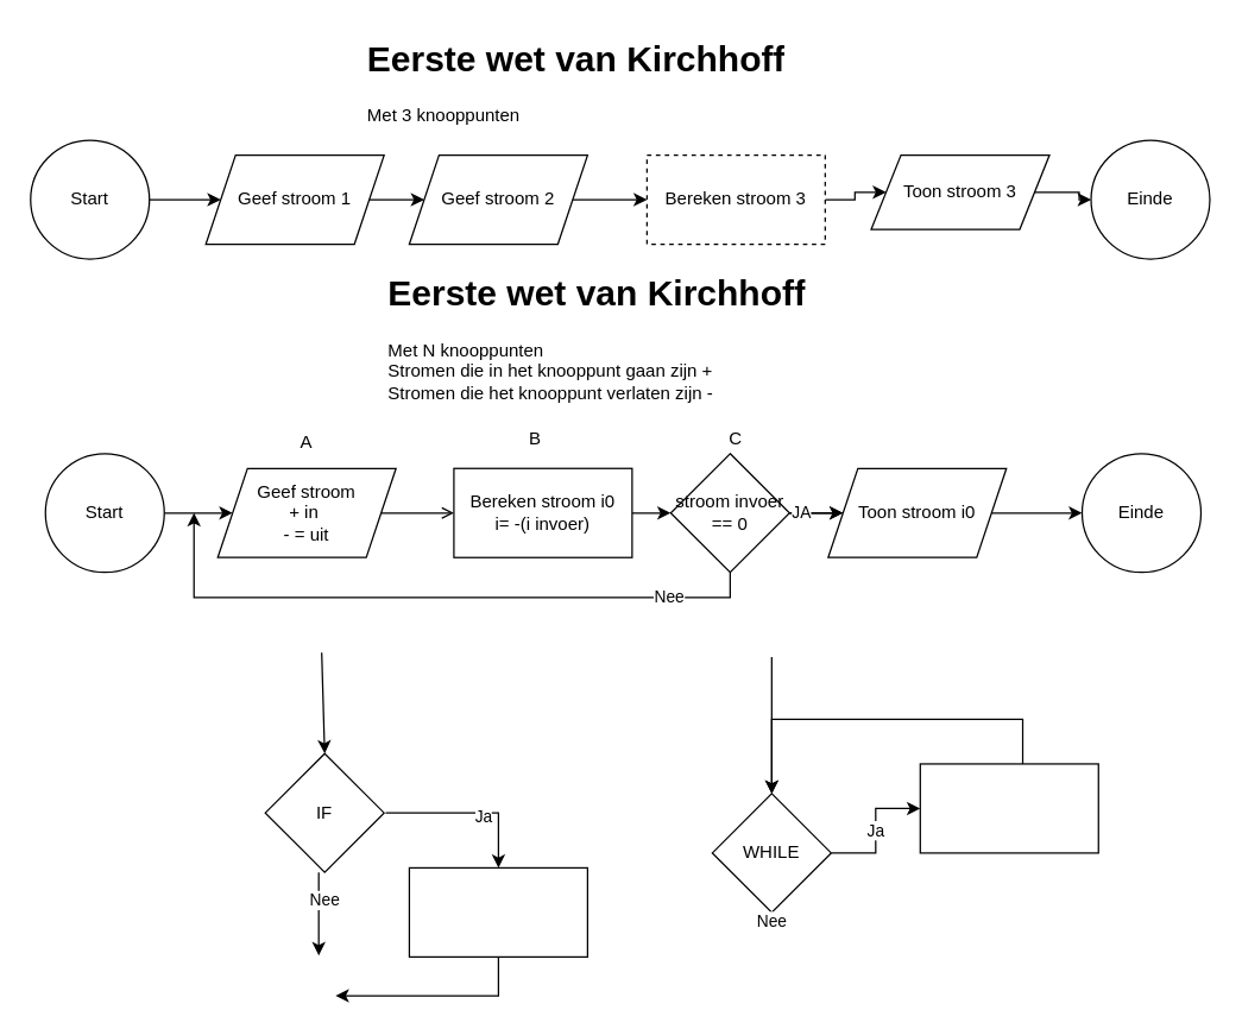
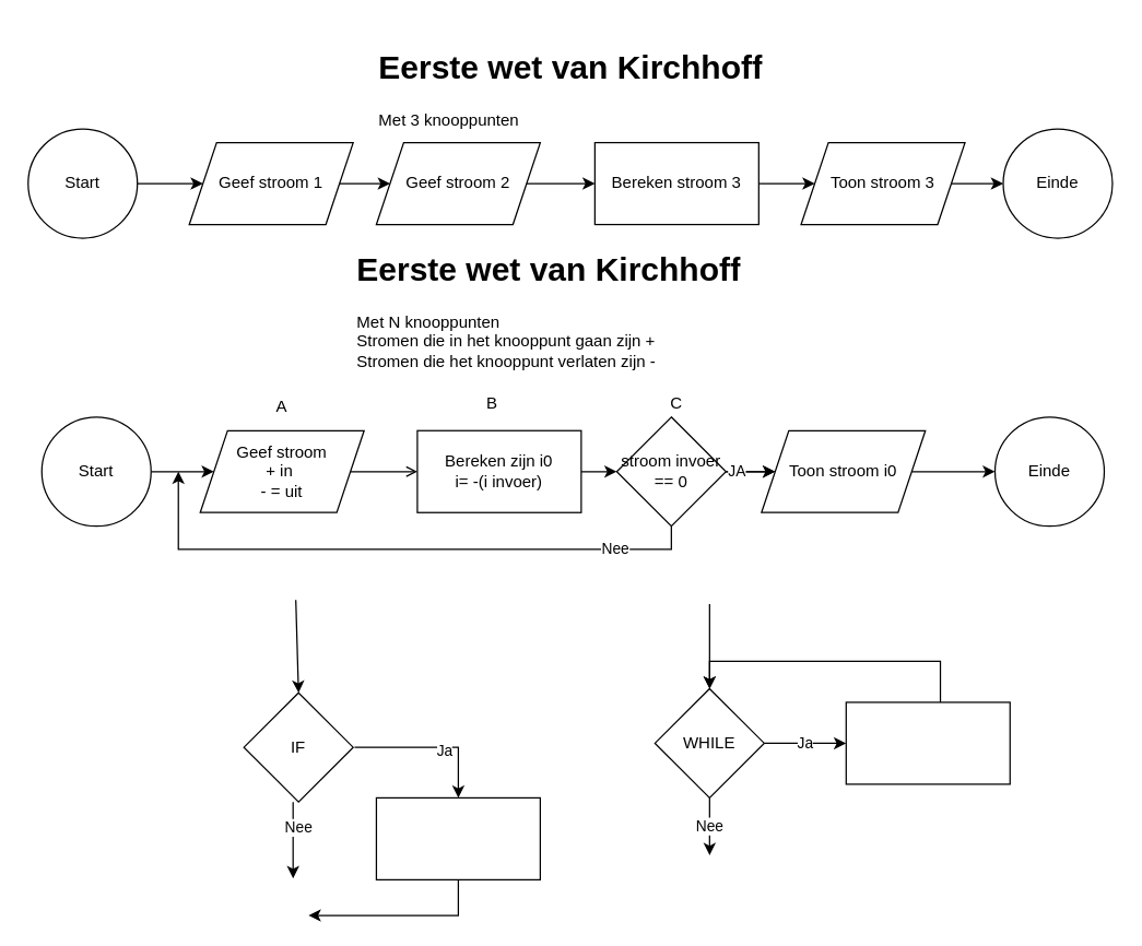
  <mxCell id="0" />
  <mxCell id="1" parent="0" />
  <mxCell id="2" value="" style="edgeStyle=orthogonalEdgeStyle;rounded=0;orthogonalLoop=1;jettySize=auto;html=1;" parent="1" source="3" target="6" edge="1"><mxGeometry relative="1" as="geometry" /></mxCell>
  <mxCell id="3" value="Start" style="ellipse;whiteSpace=wrap;html=1;aspect=fixed;" parent="1" vertex="1"><mxGeometry x="20" y="94" width="80" height="80" as="geometry" /></mxCell>
  <mxCell id="4" value="Einde" style="ellipse;whiteSpace=wrap;html=1;aspect=fixed;" parent="1" vertex="1"><mxGeometry x="734" y="94" width="80" height="80" as="geometry" /></mxCell>
  <mxCell id="5" value="" style="edgeStyle=orthogonalEdgeStyle;rounded=0;orthogonalLoop=1;jettySize=auto;html=1;" parent="1" source="6" target="8" edge="1"><mxGeometry relative="1" as="geometry" /></mxCell>
  <mxCell id="6" value="Geef stroom 1" style="shape=parallelogram;perimeter=parallelogramPerimeter;whiteSpace=wrap;html=1;fixedSize=1;" parent="1" vertex="1"><mxGeometry x="138" y="104" width="120" height="60" as="geometry" /></mxCell>
  <mxCell id="7" value="" style="edgeStyle=orthogonalEdgeStyle;rounded=0;orthogonalLoop=1;jettySize=auto;html=1;" parent="1" source="8" target="10" edge="1"><mxGeometry relative="1" as="geometry" /></mxCell>
  <mxCell id="8" value="Geef stroom 2" style="shape=parallelogram;perimeter=parallelogramPerimeter;whiteSpace=wrap;html=1;fixedSize=1;" parent="1" vertex="1"><mxGeometry x="275" y="104" width="120" height="60" as="geometry" /></mxCell>
  <mxCell id="9" value="" style="edgeStyle=orthogonalEdgeStyle;rounded=0;orthogonalLoop=1;jettySize=auto;html=1;" parent="1" source="10" target="12" edge="1"><mxGeometry relative="1" as="geometry" /></mxCell>
- <mxCell id="10" value="Bereken stroom 3" style="whiteSpace=wrap;html=1;dashed=1;" parent="1" vertex="1"><mxGeometry x="435" y="104" width="120" height="60" as="geometry" /></mxCell>
+ <mxCell id="10" value="Bereken stroom 3" style="whiteSpace=wrap;html=1;" parent="1" vertex="1"><mxGeometry x="435" y="104" width="120" height="60" as="geometry" /></mxCell>
  <mxCell id="11" value="" style="edgeStyle=orthogonalEdgeStyle;rounded=0;orthogonalLoop=1;jettySize=auto;html=1;" parent="1" source="12" target="4" edge="1"><mxGeometry relative="1" as="geometry" /></mxCell>
- <mxCell id="12" value="Toon stroom 3" style="shape=parallelogram;perimeter=parallelogramPerimeter;whiteSpace=wrap;html=1;fixedSize=1;" parent="1" vertex="1"><mxGeometry x="586" y="104" width="120" height="50" as="geometry" /></mxCell>
- <mxCell id="13" value="&lt;h1&gt;Eerste wet van Kirchhoff&lt;/h1&gt;&lt;div&gt;Met 3 knooppunten&lt;/div&gt;" style="text;html=1;strokeColor=none;fillColor=none;spacing=5;spacingTop=-20;whiteSpace=wrap;overflow=hidden;rounded=0;" parent="1" vertex="1"><mxGeometry x="242" y="20" width="337" height="67" as="geometry" /></mxCell>
+ <mxCell id="12" value="Toon stroom 3" style="shape=parallelogram;perimeter=parallelogramPerimeter;whiteSpace=wrap;html=1;fixedSize=1;" parent="1" vertex="1"><mxGeometry x="586" y="104" width="120" height="60" as="geometry" /></mxCell>
+ <mxCell id="13" value="&lt;h1&gt;Eerste wet van Kirchhoff&lt;/h1&gt;&lt;div&gt;Met 3 knooppunten&lt;/div&gt;" style="text;html=1;strokeColor=none;fillColor=none;spacing=5;spacingTop=-20;whiteSpace=wrap;overflow=hidden;rounded=0;" parent="1" vertex="1"><mxGeometry x="272" y="30" width="337" height="67" as="geometry" /></mxCell>
  <mxCell id="14" value="&lt;h1&gt;Eerste wet van Kirchhoff&lt;/h1&gt;&lt;div&gt;Met N knooppunten&lt;/div&gt;&lt;div&gt;Stromen die in het knooppunt gaan zijn +&lt;br&gt;Stromen die het knooppunt verlaten zijn -&lt;/div&gt;&lt;div&gt;&lt;br&gt;&lt;/div&gt;" style="text;html=1;strokeColor=none;fillColor=none;spacing=5;spacingTop=-20;whiteSpace=wrap;overflow=hidden;rounded=0;" parent="1" vertex="1"><mxGeometry x="256" y="178" width="337" height="108" as="geometry" /></mxCell>
  <mxCell id="15" value="" style="edgeStyle=orthogonalEdgeStyle;rounded=0;orthogonalLoop=1;jettySize=auto;html=1;" parent="1" source="16" target="19" edge="1"><mxGeometry relative="1" as="geometry" /></mxCell>
  <mxCell id="16" value="Start" style="ellipse;whiteSpace=wrap;html=1;aspect=fixed;" parent="1" vertex="1"><mxGeometry x="30" y="305" width="80" height="80" as="geometry" /></mxCell>
  <mxCell id="17" value="Einde" style="ellipse;whiteSpace=wrap;html=1;aspect=fixed;" parent="1" vertex="1"><mxGeometry x="728" y="305" width="80" height="80" as="geometry" /></mxCell>
  <mxCell id="18" value="" style="edgeStyle=orthogonalEdgeStyle;rounded=0;orthogonalLoop=1;jettySize=auto;html=1;endArrow=open;" parent="1" source="19" target="21" edge="1"><mxGeometry relative="1" as="geometry" /></mxCell>
  <mxCell id="19" value="Geef stroom&lt;br&gt;+ in&amp;nbsp;&lt;br&gt;- = uit" style="shape=parallelogram;perimeter=parallelogramPerimeter;whiteSpace=wrap;html=1;fixedSize=1;" parent="1" vertex="1"><mxGeometry x="146" y="315" width="120" height="60" as="geometry" /></mxCell>
  <mxCell id="20" value="" style="edgeStyle=orthogonalEdgeStyle;rounded=0;orthogonalLoop=1;jettySize=auto;html=1;" parent="1" source="21" target="28" edge="1"><mxGeometry relative="1" as="geometry" /></mxCell>
- <mxCell id="21" value="Bereken stroom i0&lt;br&gt;i= -(i invoer)" style="whiteSpace=wrap;html=1;" parent="1" vertex="1"><mxGeometry x="305" y="315" width="120" height="60" as="geometry" /></mxCell>
+ <mxCell id="21" value="Bereken zijn i0&lt;br&gt;i= -(i invoer)" style="whiteSpace=wrap;html=1;" parent="1" vertex="1"><mxGeometry x="305" y="315" width="120" height="60" as="geometry" /></mxCell>
  <mxCell id="22" value="" style="edgeStyle=orthogonalEdgeStyle;rounded=0;orthogonalLoop=1;jettySize=auto;html=1;" parent="1" source="23" target="17" edge="1"><mxGeometry relative="1" as="geometry" /></mxCell>
  <mxCell id="23" value="Toon stroom i0" style="shape=parallelogram;perimeter=parallelogramPerimeter;whiteSpace=wrap;html=1;fixedSize=1;" parent="1" vertex="1"><mxGeometry x="557" y="315" width="120" height="60" as="geometry" /></mxCell>
  <mxCell id="24" value="" style="edgeStyle=orthogonalEdgeStyle;rounded=0;orthogonalLoop=1;jettySize=auto;html=1;" parent="1" source="28" target="23" edge="1"><mxGeometry relative="1" as="geometry" /></mxCell>
  <mxCell id="25" value="JA" style="edgeStyle=orthogonalEdgeStyle;rounded=0;orthogonalLoop=1;jettySize=auto;html=1;" parent="1" source="28" target="23" edge="1"><mxGeometry relative="1" as="geometry" /></mxCell>
  <mxCell id="26" style="edgeStyle=orthogonalEdgeStyle;rounded=0;orthogonalLoop=1;jettySize=auto;html=1;" parent="1" source="28" edge="1"><mxGeometry relative="1" as="geometry"><mxPoint x="130" y="345" as="targetPoint" /><Array as="points"><mxPoint x="491" y="402" /><mxPoint x="130" y="402" /></Array></mxGeometry></mxCell>
  <mxCell id="27" value="Nee" style="edgeLabel;html=1;align=center;verticalAlign=middle;resizable=0;points=[];" parent="26" vertex="1" connectable="0"><mxGeometry x="-0.731" y="-1" relative="1" as="geometry"><mxPoint as="offset" /></mxGeometry></mxCell>
  <mxCell id="28" value="stroom invoer == 0" style="rhombus;whiteSpace=wrap;html=1;" parent="1" vertex="1"><mxGeometry x="451" y="305" width="80" height="80" as="geometry" /></mxCell>
  <mxCell id="29" value="A" style="text;html=1;strokeColor=none;fillColor=none;align=center;verticalAlign=middle;whiteSpace=wrap;rounded=0;" parent="1" vertex="1"><mxGeometry x="176" y="282.5" width="60" height="30" as="geometry" /></mxCell>
  <mxCell id="30" value="B" style="text;html=1;strokeColor=none;fillColor=none;align=center;verticalAlign=middle;whiteSpace=wrap;rounded=0;" parent="1" vertex="1"><mxGeometry x="330" y="280" width="60" height="30" as="geometry" /></mxCell>
  <mxCell id="31" value="C" style="text;html=1;strokeColor=none;fillColor=none;align=center;verticalAlign=middle;whiteSpace=wrap;rounded=0;" parent="1" vertex="1"><mxGeometry x="465" y="282.5" width="60" height="25" as="geometry" /></mxCell>
  <mxCell id="32" value="IF" style="rhombus;whiteSpace=wrap;html=1;" parent="1" vertex="1"><mxGeometry x="178" y="507" width="80" height="80" as="geometry" /></mxCell>
  <mxCell id="33" value="Ja" style="edgeStyle=orthogonalEdgeStyle;rounded=0;orthogonalLoop=1;jettySize=auto;html=1;" parent="1" source="34" target="45" edge="1"><mxGeometry relative="1" as="geometry" /></mxCell>
- <mxCell id="34" value="WHILE" style="rhombus;whiteSpace=wrap;html=1;" parent="1" vertex="1"><mxGeometry x="479" y="534" width="80" height="80" as="geometry" /></mxCell>
+ <mxCell id="34" value="WHILE" style="rhombus;whiteSpace=wrap;html=1;" parent="1" vertex="1"><mxGeometry x="479" y="504" width="80" height="80" as="geometry" /></mxCell>
  <mxCell id="35" value="" style="endArrow=classic;html=1;rounded=0;exitX=0.45;exitY=1;exitDx=0;exitDy=0;exitPerimeter=0;" parent="1" source="32" edge="1"><mxGeometry width="50" height="50" relative="1" as="geometry"><mxPoint x="396" y="561" as="sourcePoint" /><mxPoint x="214" y="643" as="targetPoint" /></mxGeometry></mxCell>
  <mxCell id="36" value="Nee" style="edgeLabel;html=1;align=center;verticalAlign=middle;resizable=0;points=[];" parent="35" vertex="1" connectable="0"><mxGeometry x="-0.351" y="3" relative="1" as="geometry"><mxPoint as="offset" /></mxGeometry></mxCell>
  <mxCell id="37" value="" style="endArrow=classic;html=1;rounded=0;entryX=0.5;entryY=0;entryDx=0;entryDy=0;" parent="1" target="32" edge="1"><mxGeometry width="50" height="50" relative="1" as="geometry"><mxPoint x="216" y="439" as="sourcePoint" /><mxPoint x="446" y="511" as="targetPoint" /></mxGeometry></mxCell>
  <mxCell id="38" value="" style="endArrow=classic;html=1;rounded=0;entryX=0.5;entryY=0;entryDx=0;entryDy=0;" parent="1" target="43" edge="1"><mxGeometry width="50" height="50" relative="1" as="geometry"><mxPoint x="259" y="547" as="sourcePoint" /><mxPoint x="322" y="547" as="targetPoint" /><Array as="points"><mxPoint x="335" y="547" /></Array></mxGeometry></mxCell>
  <mxCell id="39" value="Ja" style="edgeLabel;html=1;align=center;verticalAlign=middle;resizable=0;points=[];" parent="38" vertex="1" connectable="0"><mxGeometry x="0.154" y="-2" relative="1" as="geometry"><mxPoint as="offset" /></mxGeometry></mxCell>
  <mxCell id="40" value="" style="endArrow=classic;html=1;rounded=0;entryX=0.5;entryY=0;entryDx=0;entryDy=0;" parent="1" target="34" edge="1"><mxGeometry width="50" height="50" relative="1" as="geometry"><mxPoint x="519" y="442" as="sourcePoint" /><mxPoint x="634" y="539" as="targetPoint" /></mxGeometry></mxCell>
  <mxCell id="41" value="Nee" style="endArrow=classic;html=1;rounded=0;exitX=0.5;exitY=1;exitDx=0;exitDy=0;" parent="1" source="34" edge="1"><mxGeometry width="50" height="50" relative="1" as="geometry"><mxPoint x="554" y="619" as="sourcePoint" /><mxPoint x="519" y="626" as="targetPoint" /></mxGeometry></mxCell>
  <mxCell id="42" style="edgeStyle=orthogonalEdgeStyle;rounded=0;orthogonalLoop=1;jettySize=auto;html=1;" parent="1" source="43" edge="1"><mxGeometry relative="1" as="geometry"><mxPoint x="225.303" y="670.152" as="targetPoint" /><Array as="points"><mxPoint x="335" y="670" /></Array></mxGeometry></mxCell>
  <mxCell id="43" value="" style="rounded=0;whiteSpace=wrap;html=1;" parent="1" vertex="1"><mxGeometry x="275" y="584" width="120" height="60" as="geometry" /></mxCell>
  <mxCell id="44" style="edgeStyle=orthogonalEdgeStyle;rounded=0;orthogonalLoop=1;jettySize=auto;html=1;entryX=0.5;entryY=0;entryDx=0;entryDy=0;" parent="1" source="45" target="34" edge="1"><mxGeometry relative="1" as="geometry"><Array as="points"><mxPoint x="688" y="484" /><mxPoint x="519" y="484" /></Array></mxGeometry></mxCell>
  <mxCell id="45" value="" style="whiteSpace=wrap;html=1;" parent="1" vertex="1"><mxGeometry x="619" y="514" width="120" height="60" as="geometry" /></mxCell>
